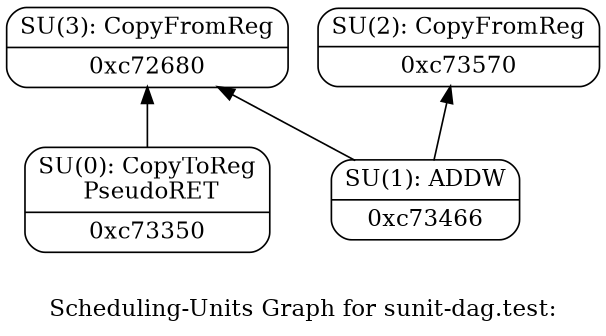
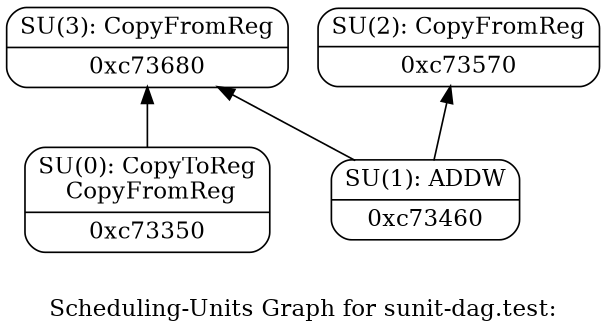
  digraph {
    label="Scheduling-Units Graph for sunit-dag.test:"
    rankdir=BT
    node [shape=Mrecord]
-   n1 [label="{SU(0): CopyToReg\n    PseudoRET|0xc73350}"]
-   n2 [label="{SU(3): CopyFromReg|0xc72680}"]
-   n3 [label="{SU(1): ADDW|0xc73466}"]
+   n1 [label="{SU(0): CopyToReg\n    CopyFromReg|0xc73350}"]
+   n2 [label="{SU(3): CopyFromReg|0xc73680}"]
+   n3 [label="{SU(1): ADDW|0xc73460}"]
    n4 [label="{SU(2): CopyFromReg|0xc73570}"]
    n1 -> n2
    n3 -> n2
    n3 -> n4
  }
